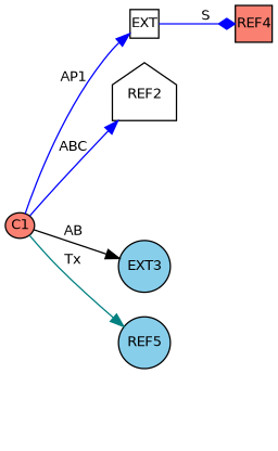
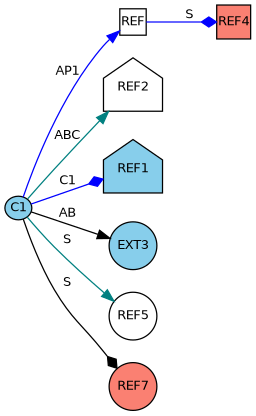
  digraph {
    rankdir=LR
    node [fillcolor=salmon fontname=Helvetica fontsize=10 margin=0.01 regular=1 shape=ellipse style=filled]
    edge [arrowhead=normal color=blue fontname=Helvetica fontsize=10 forcelabels=true]
-   EXT [fillcolor=white height=0.1 shape=box width=0.1]
+   EXT [fillcolor=white height=0.1 shape=box width=0.1 label=REF]
    REF4 [height=0.1 shape=box width=0.1]
-   C1 [height=0.1 width=0.1 regular=""]
+   C1 [fillcolor=skyblue height=0.1 width=0.1 regular=""]
    REF2 [fillcolor=white height=0.1 shape=house width=0.1]
+   REF1 [fillcolor=skyblue height=0.1 shape=house width=0.1]
    n6 [fillcolor=skyblue height=0.1 label=EXT3 width=0.1]
-   REF5 [fillcolor=skyblue height=0.1 width=0.1]
+   REF5 [fillcolor=white height=0.1 width=0.1]
+   REF7 [height=0.1 width=0.1]
    EXT -> REF4 [arrowhead=diamond label=S]
    C1 -> EXT [label=AP1]
-   C1 -> REF2 [label=ABC]
+   C1 -> REF2 [color=teal label=ABC]
+   C1 -> REF1 [arrowhead=diamond label=C1]
    C1 -> n6 [color=black label=AB]
-   C1 -> REF5 [color=teal label=Tx]
+   C1 -> REF5 [color=teal label=S]
+   C1 -> REF7 [arrowhead=diamond color=black label=S]
  }
